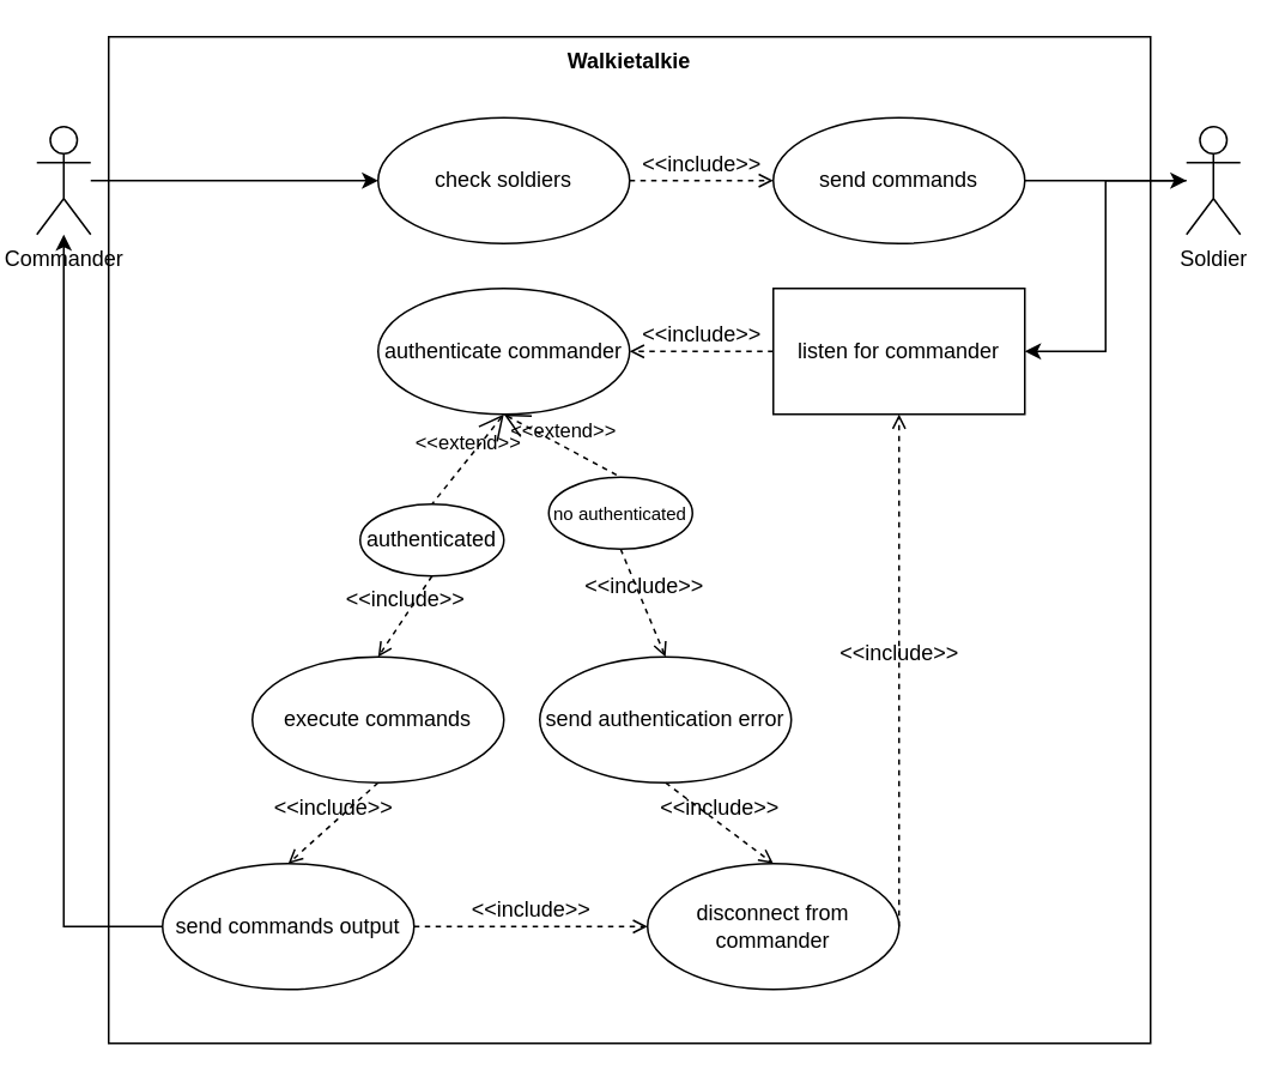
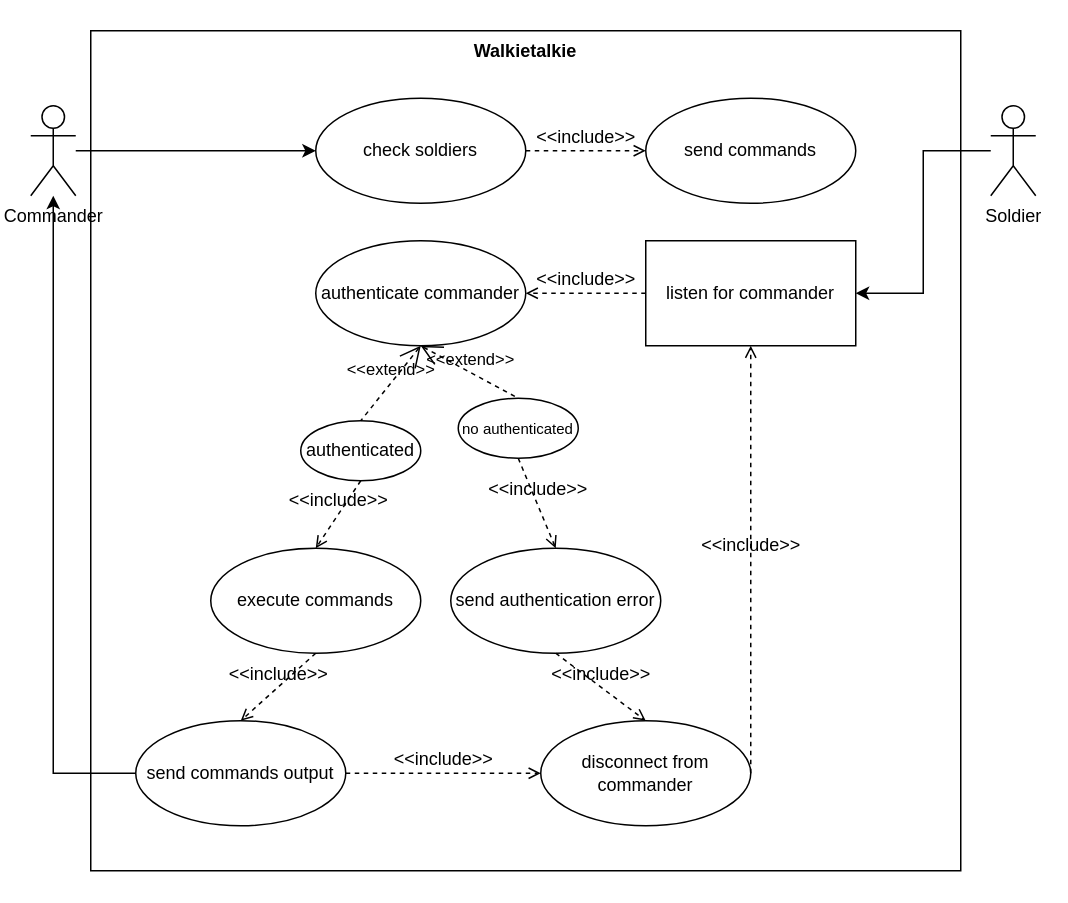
  <mxCell id="0" />
  <mxCell id="1" parent="0" />
  <mxCell id="2" value="Walkietalkie" style="shape=rect;html=1;verticalAlign=top;fontStyle=1;whiteSpace=wrap;align=center;" parent="1" vertex="1"><mxGeometry x="60" y="20" width="580" height="560" as="geometry" /></mxCell>
  <mxCell id="3" value="listen for commander" style="whiteSpace=wrap;html=1;rounded=0;" parent="1" vertex="1"><mxGeometry x="430" y="160" width="140" height="70" as="geometry" /></mxCell>
  <mxCell id="4" value="check soldiers" style="ellipse;whiteSpace=wrap;html=1;" parent="1" vertex="1"><mxGeometry x="210" y="65" width="140" height="70" as="geometry" /></mxCell>
  <mxCell id="5" style="edgeStyle=orthogonalEdgeStyle;rounded=0;orthogonalLoop=1;jettySize=auto;html=1;entryX=1;entryY=0.5;entryDx=0;entryDy=0;fontSize=12;" parent="1" source="6" target="3" edge="1"><mxGeometry relative="1" as="geometry" /></mxCell>
  <mxCell id="6" value="&lt;div&gt;Soldier&lt;br&gt;&lt;/div&gt;" style="shape=umlActor;verticalLabelPosition=bottom;verticalAlign=top;html=1;outlineConnect=0;" parent="1" vertex="1"><mxGeometry x="660" y="70" width="30" height="60" as="geometry" /></mxCell>
  <mxCell id="7" style="edgeStyle=orthogonalEdgeStyle;rounded=0;orthogonalLoop=1;jettySize=auto;html=1;fontSize=12;" parent="1" source="8" target="4" edge="1"><mxGeometry relative="1" as="geometry" /></mxCell>
  <mxCell id="8" value="&lt;div&gt;Commander&lt;/div&gt;" style="shape=umlActor;verticalLabelPosition=bottom;verticalAlign=top;html=1;outlineConnect=0;" parent="1" vertex="1"><mxGeometry x="20" y="70" width="30" height="60" as="geometry" /></mxCell>
  <mxCell id="9" value="authenticate commander" style="ellipse;whiteSpace=wrap;html=1;" parent="1" vertex="1"><mxGeometry x="210" y="160" width="140" height="70" as="geometry" /></mxCell>
  <mxCell id="10" value="authenticated" style="ellipse;whiteSpace=wrap;html=1;" parent="1" vertex="1"><mxGeometry x="200" y="280" width="80" height="40" as="geometry" /></mxCell>
  <mxCell id="11" value="&lt;font style=&quot;font-size: 10px&quot;&gt;no authenticated&lt;/font&gt;" style="ellipse;whiteSpace=wrap;html=1;" parent="1" vertex="1"><mxGeometry x="305" y="265" width="80" height="40" as="geometry" /></mxCell>
  <mxCell id="12" value="&amp;lt;&amp;lt;extend&amp;gt;&amp;gt;" style="edgeStyle=none;html=1;startArrow=open;endArrow=none;startSize=12;verticalAlign=bottom;dashed=1;labelBackgroundColor=none;rounded=0;entryX=0.5;entryY=0;entryDx=0;entryDy=0;exitX=0.5;exitY=1;exitDx=0;exitDy=0;" parent="1" source="9" target="10" edge="1"><mxGeometry width="160" relative="1" as="geometry"><mxPoint x="270" y="355" as="sourcePoint" /><mxPoint x="430" y="355" as="targetPoint" /></mxGeometry></mxCell>
  <mxCell id="13" value="&amp;lt;&amp;lt;extend&amp;gt;&amp;gt;" style="edgeStyle=none;html=1;startArrow=open;endArrow=none;startSize=12;verticalAlign=bottom;dashed=1;labelBackgroundColor=none;rounded=0;entryX=0.5;entryY=0;entryDx=0;entryDy=0;" parent="1" target="11" edge="1"><mxGeometry width="160" relative="1" as="geometry"><mxPoint x="280" y="230" as="sourcePoint" /><mxPoint x="464" y="375" as="targetPoint" /></mxGeometry></mxCell>
  <mxCell id="14" value="&lt;font style=&quot;font-size: 12px&quot;&gt;execute commands&lt;/font&gt;" style="ellipse;whiteSpace=wrap;html=1;fontSize=10;" parent="1" vertex="1"><mxGeometry x="140" y="365" width="140" height="70" as="geometry" /></mxCell>
  <mxCell id="15" style="edgeStyle=orthogonalEdgeStyle;rounded=0;orthogonalLoop=1;jettySize=auto;html=1;fontSize=12;" parent="1" source="16" target="8" edge="1"><mxGeometry relative="1" as="geometry" /></mxCell>
  <mxCell id="16" value="&lt;font style=&quot;font-size: 12px&quot;&gt;send commands output&lt;br&gt;&lt;/font&gt;" style="ellipse;whiteSpace=wrap;html=1;fontSize=10;" parent="1" vertex="1"><mxGeometry x="90" y="480" width="140" height="70" as="geometry" /></mxCell>
  <mxCell id="17" value="&amp;lt;&amp;lt;include&amp;gt;&amp;gt;" style="edgeStyle=none;html=1;endArrow=open;verticalAlign=bottom;dashed=1;labelBackgroundColor=none;rounded=0;fontSize=12;exitX=0;exitY=0.5;exitDx=0;exitDy=0;" parent="1" source="3" target="9" edge="1"><mxGeometry width="160" relative="1" as="geometry"><mxPoint x="462.48" y="205" as="sourcePoint" /><mxPoint x="365" y="270.18" as="targetPoint" /></mxGeometry></mxCell>
  <mxCell id="18" value="&amp;lt;&amp;lt;include&amp;gt;&amp;gt;" style="edgeStyle=none;html=1;endArrow=open;verticalAlign=bottom;dashed=1;labelBackgroundColor=none;rounded=0;fontSize=12;entryX=0.5;entryY=0;entryDx=0;entryDy=0;exitX=0.5;exitY=1;exitDx=0;exitDy=0;" parent="1" source="10" target="14" edge="1"><mxGeometry width="160" relative="1" as="geometry"><mxPoint x="347.48" y="240" as="sourcePoint" /><mxPoint x="250" y="305.18" as="targetPoint" /></mxGeometry></mxCell>
  <mxCell id="19" value="&amp;lt;&amp;lt;include&amp;gt;&amp;gt;" style="edgeStyle=none;html=1;endArrow=open;verticalAlign=bottom;dashed=1;labelBackgroundColor=none;rounded=0;fontSize=12;entryX=0.5;entryY=0;entryDx=0;entryDy=0;exitX=0.5;exitY=1;exitDx=0;exitDy=0;" parent="1" source="14" target="16" edge="1"><mxGeometry width="160" relative="1" as="geometry"><mxPoint x="290" y="440" as="sourcePoint" /><mxPoint x="270" y="440" as="targetPoint" /></mxGeometry></mxCell>
- <mxCell id="20" style="edgeStyle=orthogonalEdgeStyle;rounded=0;orthogonalLoop=1;jettySize=auto;html=1;fontSize=12;" parent="1" source="21" target="6" edge="1"><mxGeometry relative="1" as="geometry" /></mxCell>
  <mxCell id="21" value="send commands" style="ellipse;whiteSpace=wrap;html=1;" parent="1" vertex="1"><mxGeometry x="430" y="65" width="140" height="70" as="geometry" /></mxCell>
  <mxCell id="22" value="&amp;lt;&amp;lt;include&amp;gt;&amp;gt;" style="edgeStyle=none;html=1;endArrow=open;verticalAlign=bottom;dashed=1;labelBackgroundColor=none;rounded=0;fontSize=12;exitX=1;exitY=0.5;exitDx=0;exitDy=0;entryX=0;entryY=0.5;entryDx=0;entryDy=0;" parent="1" source="4" target="21" edge="1"><mxGeometry width="160" relative="1" as="geometry"><mxPoint x="320" y="160" as="sourcePoint" /><mxPoint x="480" y="160" as="targetPoint" /></mxGeometry></mxCell>
  <mxCell id="23" value="&lt;font style=&quot;font-size: 12px&quot;&gt;send authentication error&lt;br&gt;&lt;/font&gt;" style="ellipse;whiteSpace=wrap;html=1;fontSize=10;" parent="1" vertex="1"><mxGeometry x="300" y="365" width="140" height="70" as="geometry" /></mxCell>
  <mxCell id="24" value="&amp;lt;&amp;lt;include&amp;gt;&amp;gt;" style="edgeStyle=none;html=1;endArrow=open;verticalAlign=bottom;dashed=1;labelBackgroundColor=none;rounded=0;fontSize=12;exitX=0.5;exitY=1;exitDx=0;exitDy=0;entryX=0.5;entryY=0;entryDx=0;entryDy=0;" parent="1" source="11" target="23" edge="1"><mxGeometry width="160" relative="1" as="geometry"><mxPoint x="440" y="205" as="sourcePoint" /><mxPoint x="360" y="205" as="targetPoint" /></mxGeometry></mxCell>
  <mxCell id="25" value="&lt;font style=&quot;font-size: 12px&quot;&gt;disconnect from commander&lt;br&gt;&lt;/font&gt;" style="ellipse;whiteSpace=wrap;html=1;fontSize=10;" parent="1" vertex="1"><mxGeometry x="360" y="480" width="140" height="70" as="geometry" /></mxCell>
  <mxCell id="26" value="&amp;lt;&amp;lt;include&amp;gt;&amp;gt;" style="edgeStyle=none;html=1;endArrow=open;verticalAlign=bottom;dashed=1;labelBackgroundColor=none;rounded=0;fontSize=12;exitX=0.5;exitY=1;exitDx=0;exitDy=0;entryX=0.5;entryY=0;entryDx=0;entryDy=0;" parent="1" source="23" target="25" edge="1"><mxGeometry width="160" relative="1" as="geometry"><mxPoint x="390" y="310" as="sourcePoint" /><mxPoint x="440" y="310" as="targetPoint" /></mxGeometry></mxCell>
  <mxCell id="27" value="&amp;lt;&amp;lt;include&amp;gt;&amp;gt;" style="edgeStyle=none;html=1;endArrow=open;verticalAlign=bottom;dashed=1;labelBackgroundColor=none;rounded=0;fontSize=12;exitX=1;exitY=0.5;exitDx=0;exitDy=0;entryX=0;entryY=0.5;entryDx=0;entryDy=0;" edge="1" parent="1" source="16" target="25"><mxGeometry width="160" relative="1" as="geometry"><mxPoint x="330" y="510" as="sourcePoint" /><mxPoint x="410" y="510" as="targetPoint" /></mxGeometry></mxCell>
  <mxCell id="28" value="&amp;lt;&amp;lt;include&amp;gt;&amp;gt;" style="edgeStyle=none;html=1;endArrow=open;verticalAlign=bottom;dashed=1;labelBackgroundColor=none;rounded=0;fontSize=12;exitX=1;exitY=0.5;exitDx=0;exitDy=0;entryX=0.5;entryY=1;entryDx=0;entryDy=0;" edge="1" parent="1" source="25" target="3"><mxGeometry width="160" relative="1" as="geometry"><mxPoint x="390" y="310" as="sourcePoint" /><mxPoint x="440" y="310" as="targetPoint" /></mxGeometry></mxCell>
